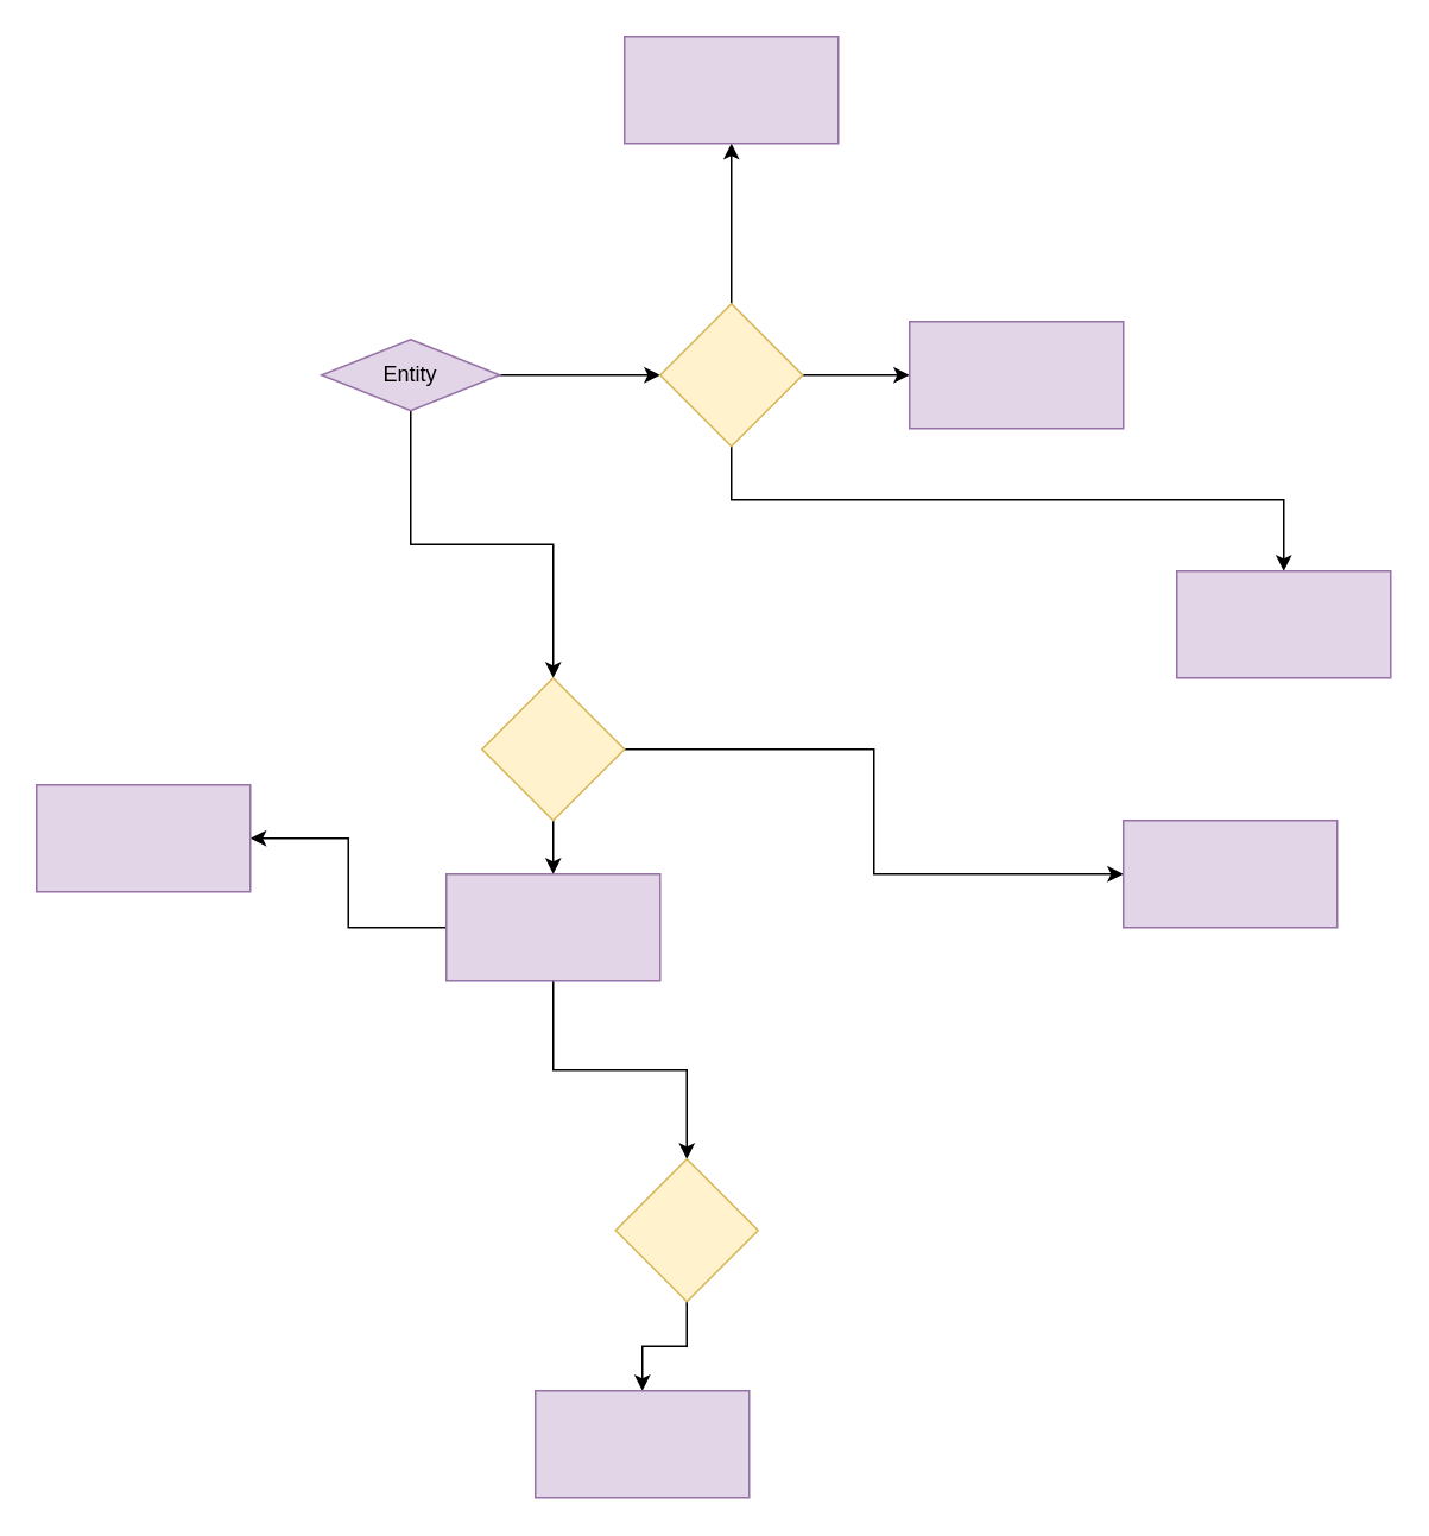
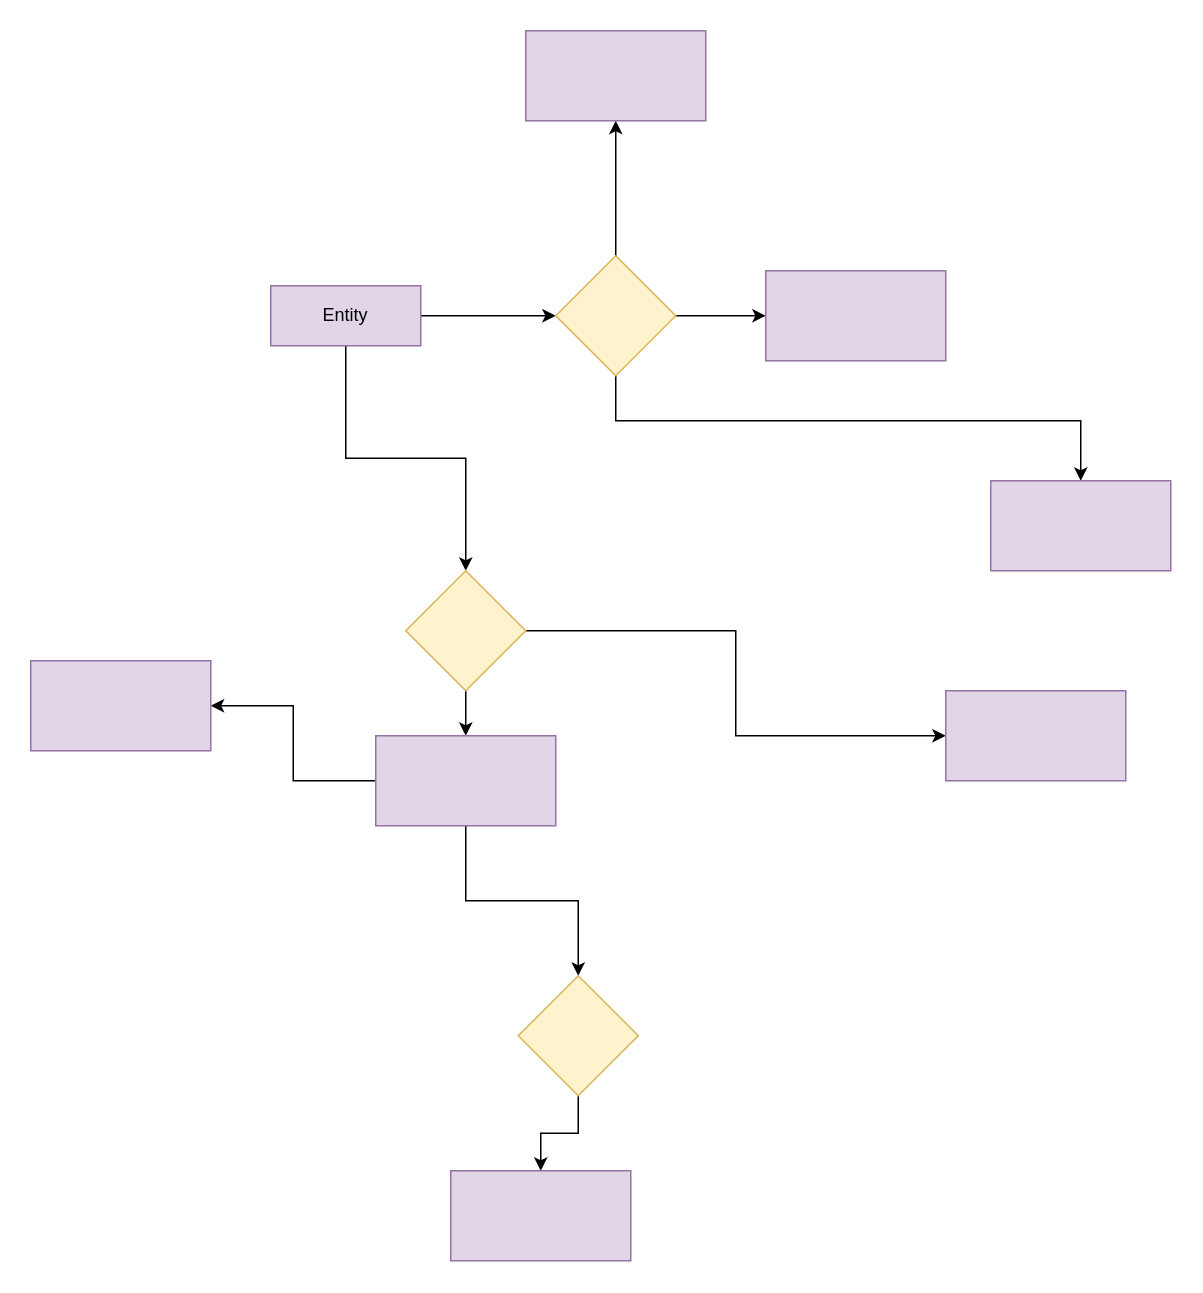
  <mxCell id="0" />
  <mxCell id="1" parent="0" />
  <mxCell id="2" value="" style="edgeStyle=orthogonalEdgeStyle;rounded=0;orthogonalLoop=1;jettySize=auto;html=1;" edge="1" parent="1" source="4" target="8"><mxGeometry relative="1" as="geometry" /></mxCell>
  <mxCell id="3" value="" style="edgeStyle=orthogonalEdgeStyle;rounded=0;orthogonalLoop=1;jettySize=auto;html=1;" edge="1" parent="1" source="4" target="14"><mxGeometry relative="1" as="geometry" /></mxCell>
- <mxCell id="4" value="Entity" style="rhombus;whiteSpace=wrap;html=1;align=center;fillColor=#e1d5e7;strokeColor=#9673a6;" vertex="1" parent="1"><mxGeometry x="180" y="190" width="100" height="40" as="geometry" /></mxCell>
+ <mxCell id="4" value="Entity" style="whiteSpace=wrap;html=1;align=center;fillColor=#e1d5e7;strokeColor=#9673a6;" vertex="1" parent="1"><mxGeometry x="180" y="190" width="100" height="40" as="geometry" /></mxCell>
  <mxCell id="5" value="" style="edgeStyle=orthogonalEdgeStyle;rounded=0;orthogonalLoop=1;jettySize=auto;html=1;" edge="1" parent="1" source="8" target="9"><mxGeometry relative="1" as="geometry" /></mxCell>
  <mxCell id="6" value="" style="edgeStyle=orthogonalEdgeStyle;rounded=0;orthogonalLoop=1;jettySize=auto;html=1;" edge="1" parent="1" source="8" target="10"><mxGeometry relative="1" as="geometry" /></mxCell>
  <mxCell id="7" value="" style="edgeStyle=orthogonalEdgeStyle;rounded=0;orthogonalLoop=1;jettySize=auto;html=1;" edge="1" parent="1" source="8" target="11"><mxGeometry relative="1" as="geometry"><Array as="points"><mxPoint x="410" y="280" /><mxPoint x="720" y="280" /></Array></mxGeometry></mxCell>
  <mxCell id="8" value="" style="rhombus;whiteSpace=wrap;html=1;fillColor=#fff2cc;strokeColor=#d6b656;" vertex="1" parent="1"><mxGeometry x="370" y="170" width="80" height="80" as="geometry" /></mxCell>
  <mxCell id="9" value="" style="whiteSpace=wrap;html=1;fillColor=#e1d5e7;strokeColor=#9673a6;" vertex="1" parent="1"><mxGeometry x="350" y="20" width="120" height="60" as="geometry" /></mxCell>
  <mxCell id="10" value="" style="whiteSpace=wrap;html=1;fillColor=#e1d5e7;strokeColor=#9673a6;" vertex="1" parent="1"><mxGeometry x="510" y="180" width="120" height="60" as="geometry" /></mxCell>
  <mxCell id="11" value="" style="whiteSpace=wrap;html=1;fillColor=#e1d5e7;strokeColor=#9673a6;" vertex="1" parent="1"><mxGeometry x="660" y="320" width="120" height="60" as="geometry" /></mxCell>
  <mxCell id="12" value="" style="edgeStyle=orthogonalEdgeStyle;rounded=0;orthogonalLoop=1;jettySize=auto;html=1;" edge="1" parent="1" source="14" target="15"><mxGeometry relative="1" as="geometry" /></mxCell>
  <mxCell id="13" value="" style="edgeStyle=orthogonalEdgeStyle;rounded=0;orthogonalLoop=1;jettySize=auto;html=1;" edge="1" parent="1" source="14" target="18"><mxGeometry relative="1" as="geometry" /></mxCell>
  <mxCell id="14" value="" style="rhombus;whiteSpace=wrap;html=1;fillColor=#fff2cc;strokeColor=#d6b656;" vertex="1" parent="1"><mxGeometry x="270" y="380" width="80" height="80" as="geometry" /></mxCell>
  <mxCell id="15" value="" style="whiteSpace=wrap;html=1;fillColor=#e1d5e7;strokeColor=#9673a6;" vertex="1" parent="1"><mxGeometry x="630" y="460" width="120" height="60" as="geometry" /></mxCell>
  <mxCell id="16" value="" style="edgeStyle=orthogonalEdgeStyle;rounded=0;orthogonalLoop=1;jettySize=auto;html=1;" edge="1" parent="1" source="18" target="19"><mxGeometry relative="1" as="geometry" /></mxCell>
  <mxCell id="17" value="" style="edgeStyle=orthogonalEdgeStyle;rounded=0;orthogonalLoop=1;jettySize=auto;html=1;" edge="1" parent="1" source="18" target="21"><mxGeometry relative="1" as="geometry" /></mxCell>
  <mxCell id="18" value="" style="whiteSpace=wrap;html=1;fillColor=#e1d5e7;strokeColor=#9673a6;" vertex="1" parent="1"><mxGeometry x="250" y="490" width="120" height="60" as="geometry" /></mxCell>
  <mxCell id="19" value="" style="whiteSpace=wrap;html=1;fillColor=#e1d5e7;strokeColor=#9673a6;" vertex="1" parent="1"><mxGeometry x="20" y="440" width="120" height="60" as="geometry" /></mxCell>
  <mxCell id="20" value="" style="edgeStyle=orthogonalEdgeStyle;rounded=0;orthogonalLoop=1;jettySize=auto;html=1;" edge="1" parent="1" source="21" target="22"><mxGeometry relative="1" as="geometry" /></mxCell>
  <mxCell id="21" value="" style="rhombus;whiteSpace=wrap;html=1;fillColor=#fff2cc;strokeColor=#d6b656;" vertex="1" parent="1"><mxGeometry x="345" y="650" width="80" height="80" as="geometry" /></mxCell>
  <mxCell id="22" value="" style="whiteSpace=wrap;html=1;fillColor=#e1d5e7;strokeColor=#9673a6;" vertex="1" parent="1"><mxGeometry x="300" y="780" width="120" height="60" as="geometry" /></mxCell>
